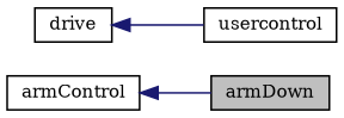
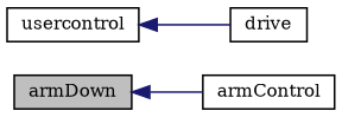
  digraph {
    fontname="DejaVu Serif"
    rankdir=LR
    node [color=black fillcolor=white fontname="DejaVu Serif" fontsize=10 shape=record style=filled]
    edge [color=midnightblue dir=back fontname="DejaVu Serif" fontsize=10 labelfontname=Helvetica labelfontsize=10 style=solid]
    n1 [fillcolor=grey75 fontcolor=black height=0.2 label=armDown width=0.4]
    n2 [height=0.2 label=armControl width=0.4]
    n3 [height=0.2 label=drive width=0.4]
    n4 [height=0.2 label=usercontrol width=0.4]
-   n2 -> n1
-   n3 -> n4
+   n1 -> n2
+   n4 -> n3
  }
